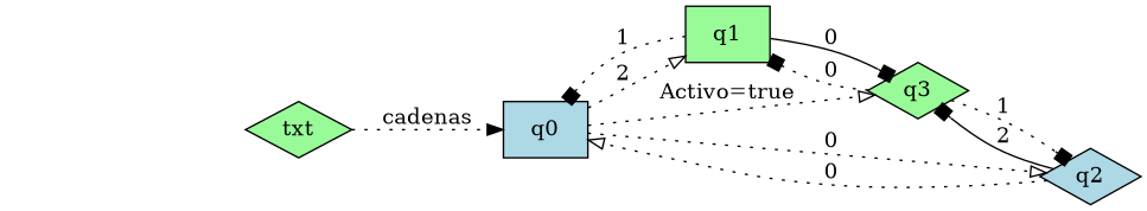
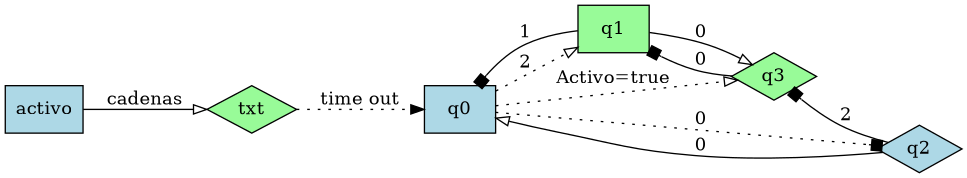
  digraph {
    rankdir=LR
    node [fillcolor=lightblue shape=box style=filled]
    edge [arrowhead=onormal style=dotted]
    q0
    q1 [fillcolor=palegreen]
    q2 [shape=diamond]
    q3 [fillcolor=palegreen shape=diamond]
+   activo
    txt [fillcolor=palegreen shape=diamond]
    subgraph sub_1 {
      color=blue
      q0
      q1
      q2
      q3
    }
    q0 -> q1 [label=2]
-   q0 -> q2 [label=0]
+   q0 -> q2 [arrowhead=box label=0]
    q0 -> q3 [label="Activo=true"]
-   q1 -> q0 [arrowhead=box label=1]
-   q1 -> q3 [arrowhead=box label=0 style=solid]
-   q2 -> q0 [label=0]
+   q1 -> q0 [arrowhead=box label=1 style=solid]
+   q1 -> q3 [label=0 style=solid]
+   q2 -> q0 [label=0 style=solid]
    q2 -> q3 [arrowhead=box label=2 style=solid]
-   q3 -> q1 [arrowhead=box label=0]
-   q3 -> q2 [arrowhead=box label=1]
-   txt -> q0 [arrowhead=normal label=cadenas]
+   q3 -> q1 [arrowhead=box label=0 style=solid]
+   activo -> txt [label=cadenas style=solid]
+   txt -> q0 [arrowhead=normal label="time out"]
  }
